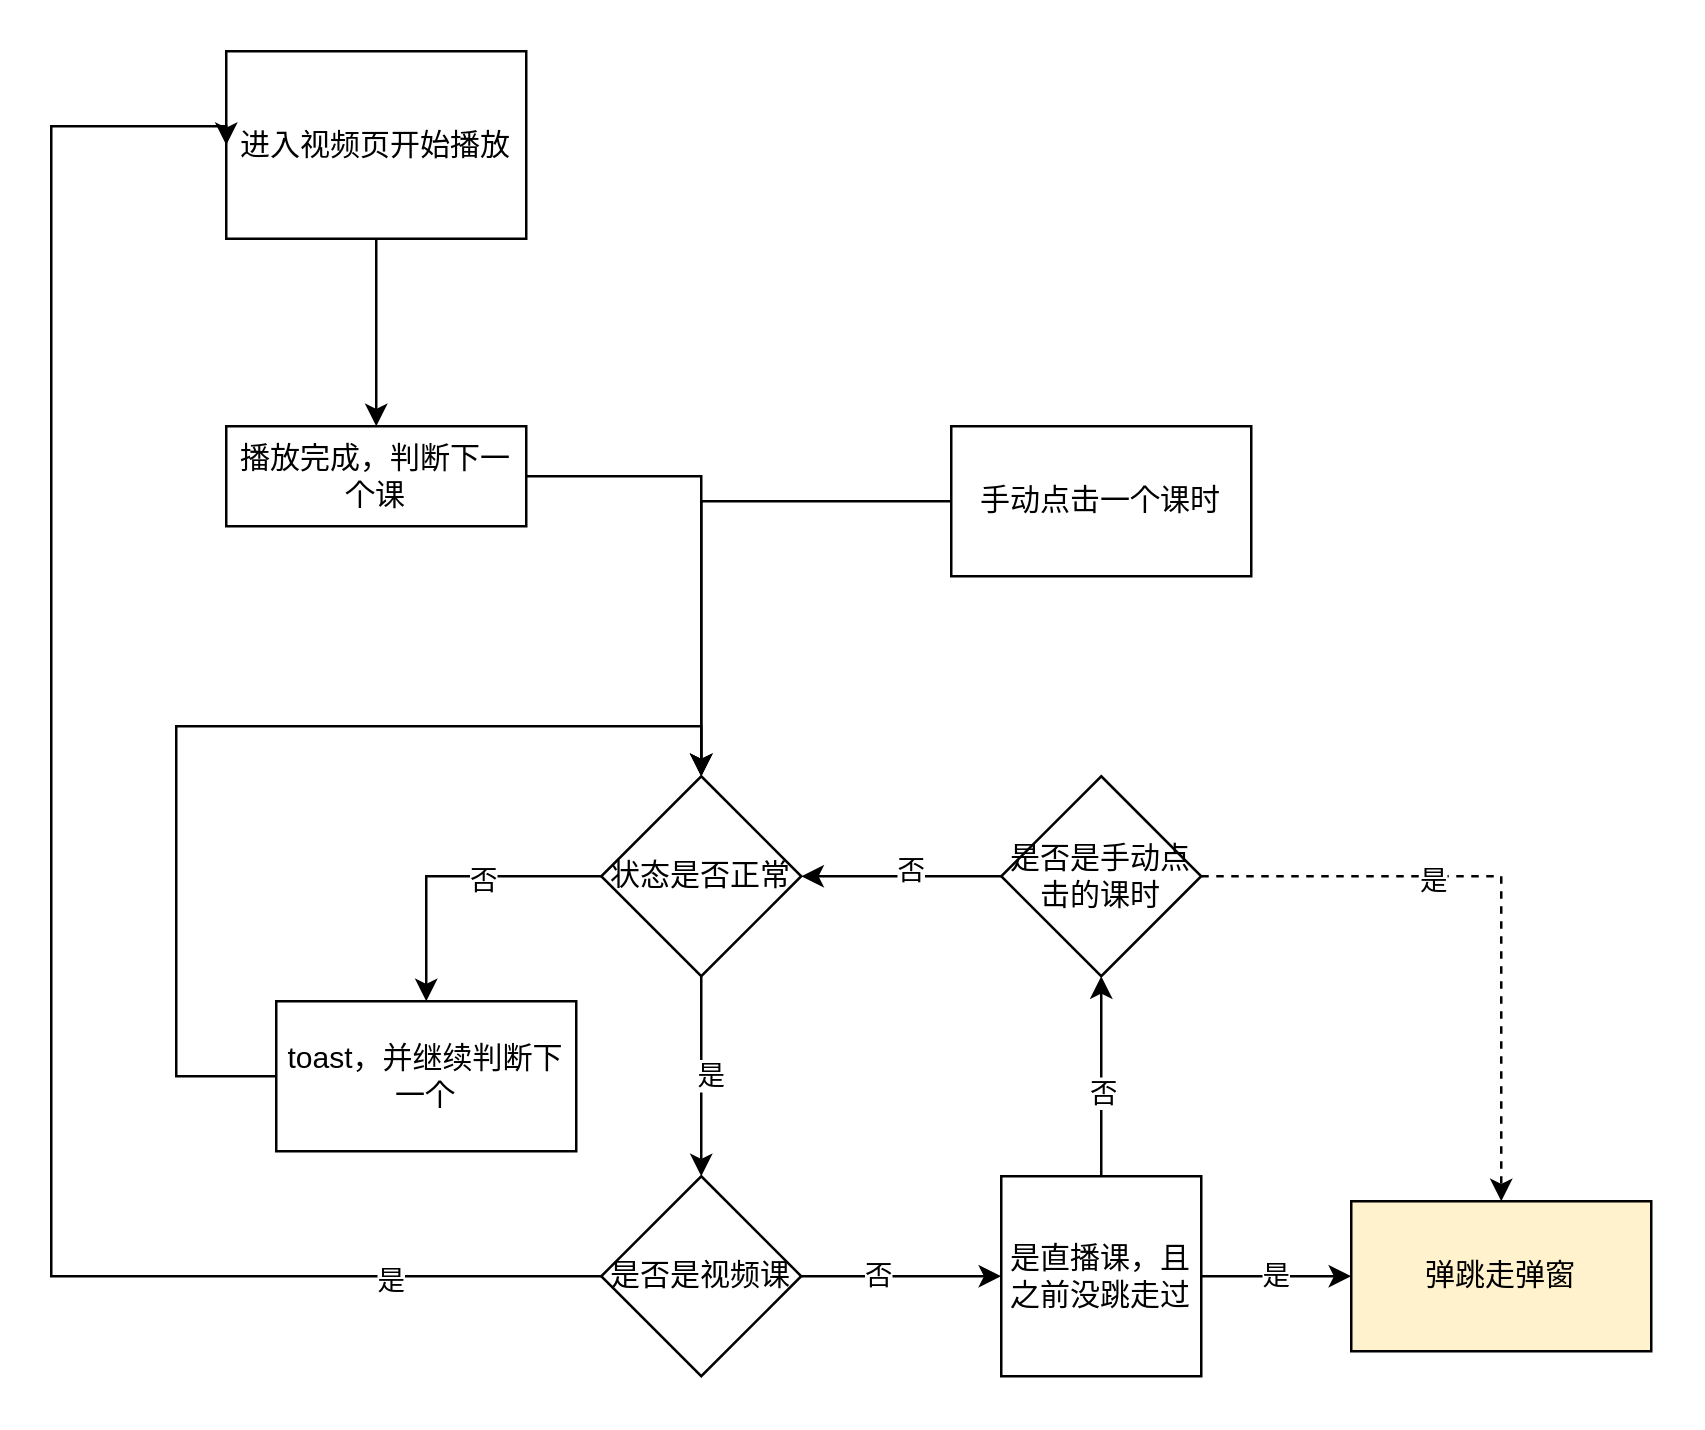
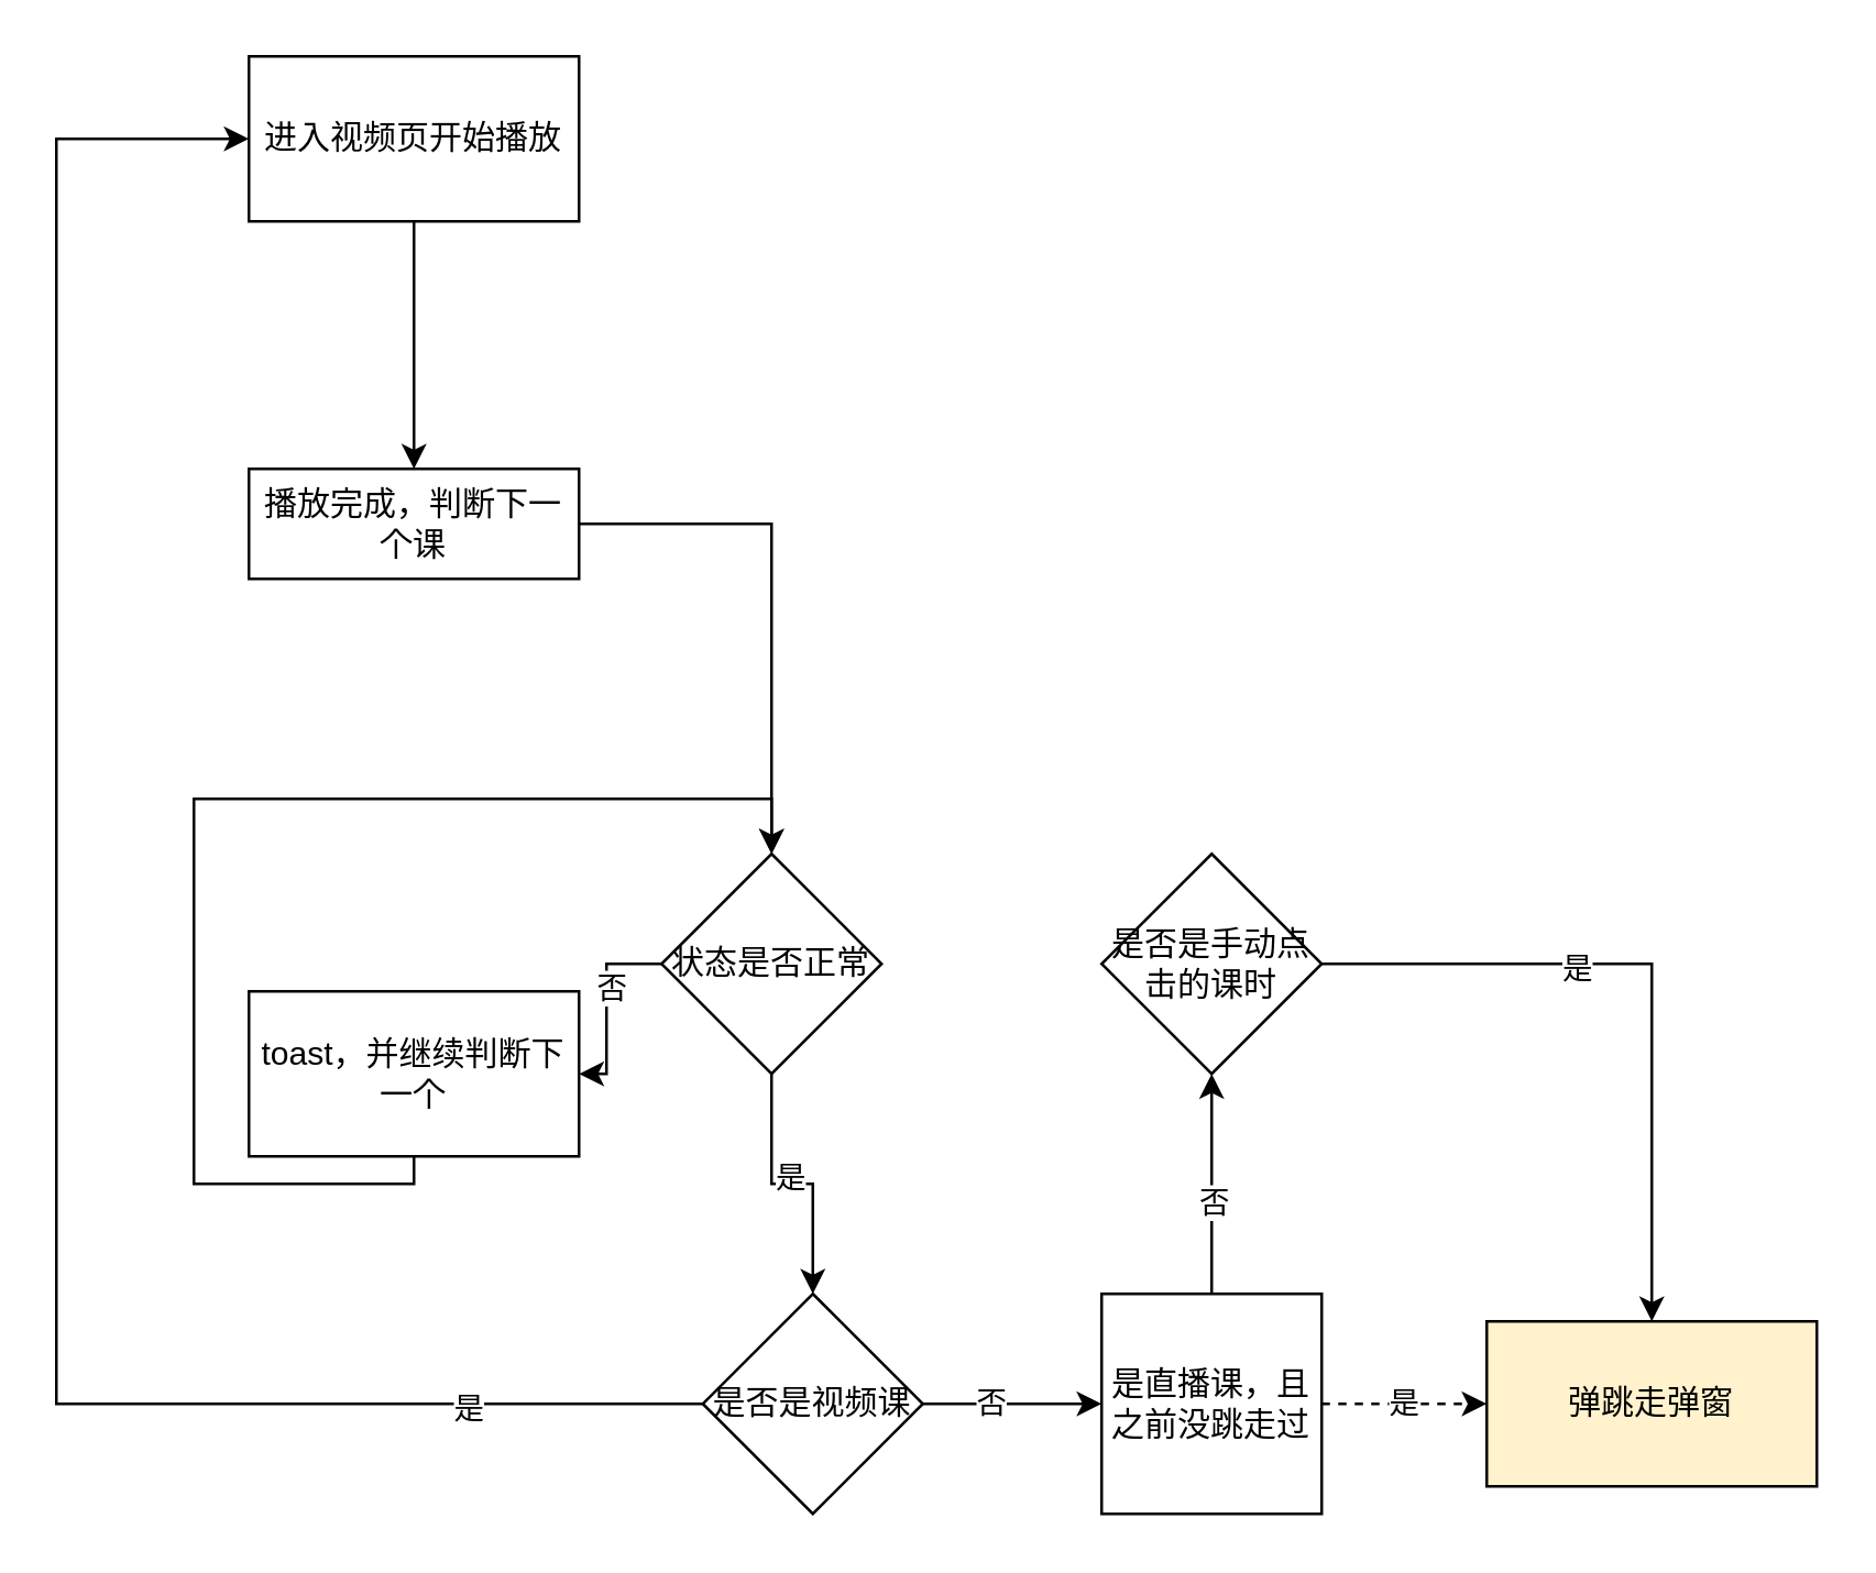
  <mxCell id="0" />
  <mxCell id="1" parent="0" />
  <mxCell id="2" value="" style="edgeStyle=orthogonalEdgeStyle;rounded=0;orthogonalLoop=1;jettySize=auto;html=1;" parent="1" source="3" target="4" edge="1"><mxGeometry relative="1" as="geometry" /></mxCell>
- <mxCell id="3" value="进入视频页开始播放" style="rounded=0;whiteSpace=wrap;html=1;" parent="1" vertex="1"><mxGeometry x="90" y="20" width="120" height="75" as="geometry" /></mxCell>
+ <mxCell id="3" value="进入视频页开始播放" style="rounded=0;whiteSpace=wrap;html=1;" parent="1" vertex="1"><mxGeometry x="90" y="20" width="120" height="60" as="geometry" /></mxCell>
  <mxCell id="4" value="播放完成，判断下一个课" style="rounded=0;whiteSpace=wrap;html=1;" parent="1" vertex="1"><mxGeometry x="90" y="170" width="120" height="40" as="geometry" /></mxCell>
  <mxCell id="5" value="" style="edgeStyle=orthogonalEdgeStyle;rounded=0;orthogonalLoop=1;jettySize=auto;html=1;" parent="1" source="4" target="10" edge="1"><mxGeometry relative="1" as="geometry"><mxPoint x="280" y="280" as="sourcePoint" /><mxPoint x="280" y="360" as="targetPoint" /></mxGeometry></mxCell>
  <mxCell id="6" value="" style="edgeStyle=orthogonalEdgeStyle;rounded=0;orthogonalLoop=1;jettySize=auto;html=1;" parent="1" source="10" target="15" edge="1"><mxGeometry relative="1" as="geometry" /></mxCell>
  <mxCell id="7" value="是" style="edgeLabel;html=1;align=center;verticalAlign=middle;resizable=0;points=[];" parent="6" vertex="1" connectable="0"><mxGeometry x="-0.025" y="3" relative="1" as="geometry"><mxPoint as="offset" /></mxGeometry></mxCell>
  <mxCell id="8" value="" style="edgeStyle=orthogonalEdgeStyle;rounded=0;orthogonalLoop=1;jettySize=auto;html=1;" parent="1" source="10" target="17" edge="1"><mxGeometry relative="1" as="geometry" /></mxCell>
  <mxCell id="9" value="否" style="edgeLabel;html=1;align=center;verticalAlign=middle;resizable=0;points=[];" parent="8" vertex="1" connectable="0"><mxGeometry x="-0.2" y="1" relative="1" as="geometry"><mxPoint as="offset" /></mxGeometry></mxCell>
  <mxCell id="10" value="状态是否正常" style="rhombus;whiteSpace=wrap;html=1;" parent="1" vertex="1"><mxGeometry x="240" y="310" width="80" height="80" as="geometry" /></mxCell>
  <mxCell id="11" style="edgeStyle=orthogonalEdgeStyle;rounded=0;orthogonalLoop=1;jettySize=auto;html=1;entryX=0;entryY=0.5;entryDx=0;entryDy=0;exitX=0;exitY=0.5;exitDx=0;exitDy=0;" parent="1" source="15" target="3" edge="1"><mxGeometry relative="1" as="geometry"><mxPoint x="170" y="515" as="sourcePoint" /><mxPoint x="150" y="115" as="targetPoint" /><Array as="points"><mxPoint x="20" y="510" /><mxPoint x="20" y="50" /></Array></mxGeometry></mxCell>
  <mxCell id="12" value="是" style="edgeLabel;html=1;align=center;verticalAlign=middle;resizable=0;points=[];" parent="11" vertex="1" connectable="0"><mxGeometry x="-0.776" y="1" relative="1" as="geometry"><mxPoint as="offset" /></mxGeometry></mxCell>
  <mxCell id="13" value="" style="edgeStyle=orthogonalEdgeStyle;rounded=0;orthogonalLoop=1;jettySize=auto;html=1;" parent="1" source="15" target="21" edge="1"><mxGeometry relative="1" as="geometry" /></mxCell>
  <mxCell id="14" value="否" style="edgeLabel;html=1;align=center;verticalAlign=middle;resizable=0;points=[];" parent="13" vertex="1" connectable="0"><mxGeometry x="-0.25" y="1" relative="1" as="geometry"><mxPoint as="offset" /></mxGeometry></mxCell>
- <mxCell id="15" value="是否是视频课" style="rhombus;whiteSpace=wrap;html=1;" parent="1" vertex="1"><mxGeometry x="240" y="470" width="80" height="80" as="geometry" /></mxCell>
+ <mxCell id="15" value="是否是视频课" style="rhombus;whiteSpace=wrap;html=1;" parent="1" vertex="1"><mxGeometry x="255" y="470" width="80" height="80" as="geometry" /></mxCell>
  <mxCell id="16" style="edgeStyle=orthogonalEdgeStyle;rounded=0;orthogonalLoop=1;jettySize=auto;html=1;entryX=0.5;entryY=0;entryDx=0;entryDy=0;" parent="1" source="17" target="10" edge="1"><mxGeometry relative="1" as="geometry"><Array as="points"><mxPoint x="70" y="430" /><mxPoint x="70" y="290" /><mxPoint x="280" y="290" /></Array></mxGeometry></mxCell>
- <mxCell id="17" value="toast，并继续判断下一个" style="whiteSpace=wrap;html=1;" parent="1" vertex="1"><mxGeometry x="110" y="400" width="120" height="60" as="geometry" /></mxCell>
- <mxCell id="18" value="是" style="edgeStyle=orthogonalEdgeStyle;rounded=0;orthogonalLoop=1;jettySize=auto;html=1;" parent="1" source="21" target="22" edge="1"><mxGeometry relative="1" as="geometry" /></mxCell>
+ <mxCell id="17" value="toast，并继续判断下一个" style="whiteSpace=wrap;html=1;" parent="1" vertex="1"><mxGeometry x="90" y="360" width="120" height="60" as="geometry" /></mxCell>
+ <mxCell id="18" value="是" style="edgeStyle=orthogonalEdgeStyle;rounded=0;orthogonalLoop=1;jettySize=auto;html=1;dashed=1;" parent="1" source="21" target="22" edge="1"><mxGeometry relative="1" as="geometry" /></mxCell>
  <mxCell id="19" value="" style="edgeStyle=orthogonalEdgeStyle;rounded=0;orthogonalLoop=1;jettySize=auto;html=1;" parent="1" source="21" target="29" edge="1"><mxGeometry relative="1" as="geometry" /></mxCell>
  <mxCell id="20" value="否" style="edgeLabel;html=1;align=center;verticalAlign=middle;resizable=0;points=[];" parent="19" vertex="1" connectable="0"><mxGeometry x="-0.15" relative="1" as="geometry"><mxPoint as="offset" /></mxGeometry></mxCell>
  <mxCell id="21" value="是直播课，且之前没跳走过" style="whiteSpace=wrap;html=1;rounded=0;" parent="1" vertex="1"><mxGeometry x="400" y="470" width="80" height="80" as="geometry" /></mxCell>
  <mxCell id="22" value="弹跳走弹窗" style="whiteSpace=wrap;html=1;fillColor=#fff2cc;" parent="1" vertex="1"><mxGeometry x="540" y="480" width="120" height="60" as="geometry" /></mxCell>
- <mxCell id="23" style="edgeStyle=orthogonalEdgeStyle;rounded=0;orthogonalLoop=1;jettySize=auto;html=1;entryX=0.5;entryY=0;entryDx=0;entryDy=0;" parent="1" source="24" target="10" edge="1"><mxGeometry relative="1" as="geometry" /></mxCell>
- <mxCell id="24" value="手动点击一个课时" style="rounded=0;whiteSpace=wrap;html=1;" parent="1" vertex="1"><mxGeometry x="380" y="170" width="120" height="60" as="geometry" /></mxCell>
- <mxCell id="25" value="" style="edgeStyle=orthogonalEdgeStyle;rounded=0;orthogonalLoop=1;jettySize=auto;html=1;" parent="1" source="29" target="10" edge="1"><mxGeometry relative="1" as="geometry" /></mxCell>
- <mxCell id="26" value="否" style="edgeLabel;html=1;align=center;verticalAlign=middle;resizable=0;points=[];" parent="25" vertex="1" connectable="0"><mxGeometry x="-0.075" y="-3" relative="1" as="geometry"><mxPoint as="offset" /></mxGeometry></mxCell>
- <mxCell id="27" style="edgeStyle=orthogonalEdgeStyle;rounded=0;orthogonalLoop=1;jettySize=auto;html=1;dashed=1;" parent="1" source="29" target="22" edge="1"><mxGeometry relative="1" as="geometry" /></mxCell>
+ <mxCell id="27" style="edgeStyle=orthogonalEdgeStyle;rounded=0;orthogonalLoop=1;jettySize=auto;html=1;" parent="1" source="29" target="22" edge="1"><mxGeometry relative="1" as="geometry" /></mxCell>
  <mxCell id="28" value="是" style="edgeLabel;html=1;align=center;verticalAlign=middle;resizable=0;points=[];" parent="27" vertex="1" connectable="0"><mxGeometry x="-0.264" y="-1" relative="1" as="geometry"><mxPoint as="offset" /></mxGeometry></mxCell>
  <mxCell id="29" value="是否是手动点击的课时" style="rhombus;whiteSpace=wrap;html=1;" parent="1" vertex="1"><mxGeometry x="400" y="310" width="80" height="80" as="geometry" /></mxCell>
